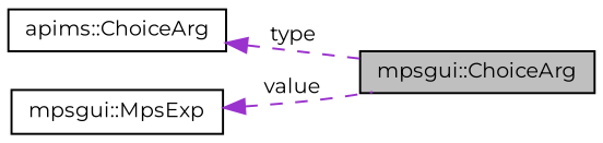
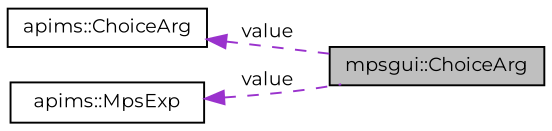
  digraph {
    fontname=Montserrat
    rankdir=LR
    node [color=black fillcolor=white fontname=Montserrat fontsize=10 shape=record style=filled]
    edge [color=darkorchid3 dir=back fontname=Montserrat fontsize=10 labelfontname=Helvetica labelfontsize=10 style=dashed]
    n1 [fillcolor=grey75 fontcolor=black height=0.2 label="mpsgui::ChoiceArg" width=0.4]
    n2 [height=0.2 label="apims::ChoiceArg" width=0.4]
-   n3 [height=0.2 label="mpsgui::MpsExp" width=0.4]
-   n2 -> n1 [label=type]
+   n3 [height=0.2 label="apims::MpsExp" width=0.4]
+   n2 -> n1 [label=value]
    n3 -> n1 [label=value]
  }
